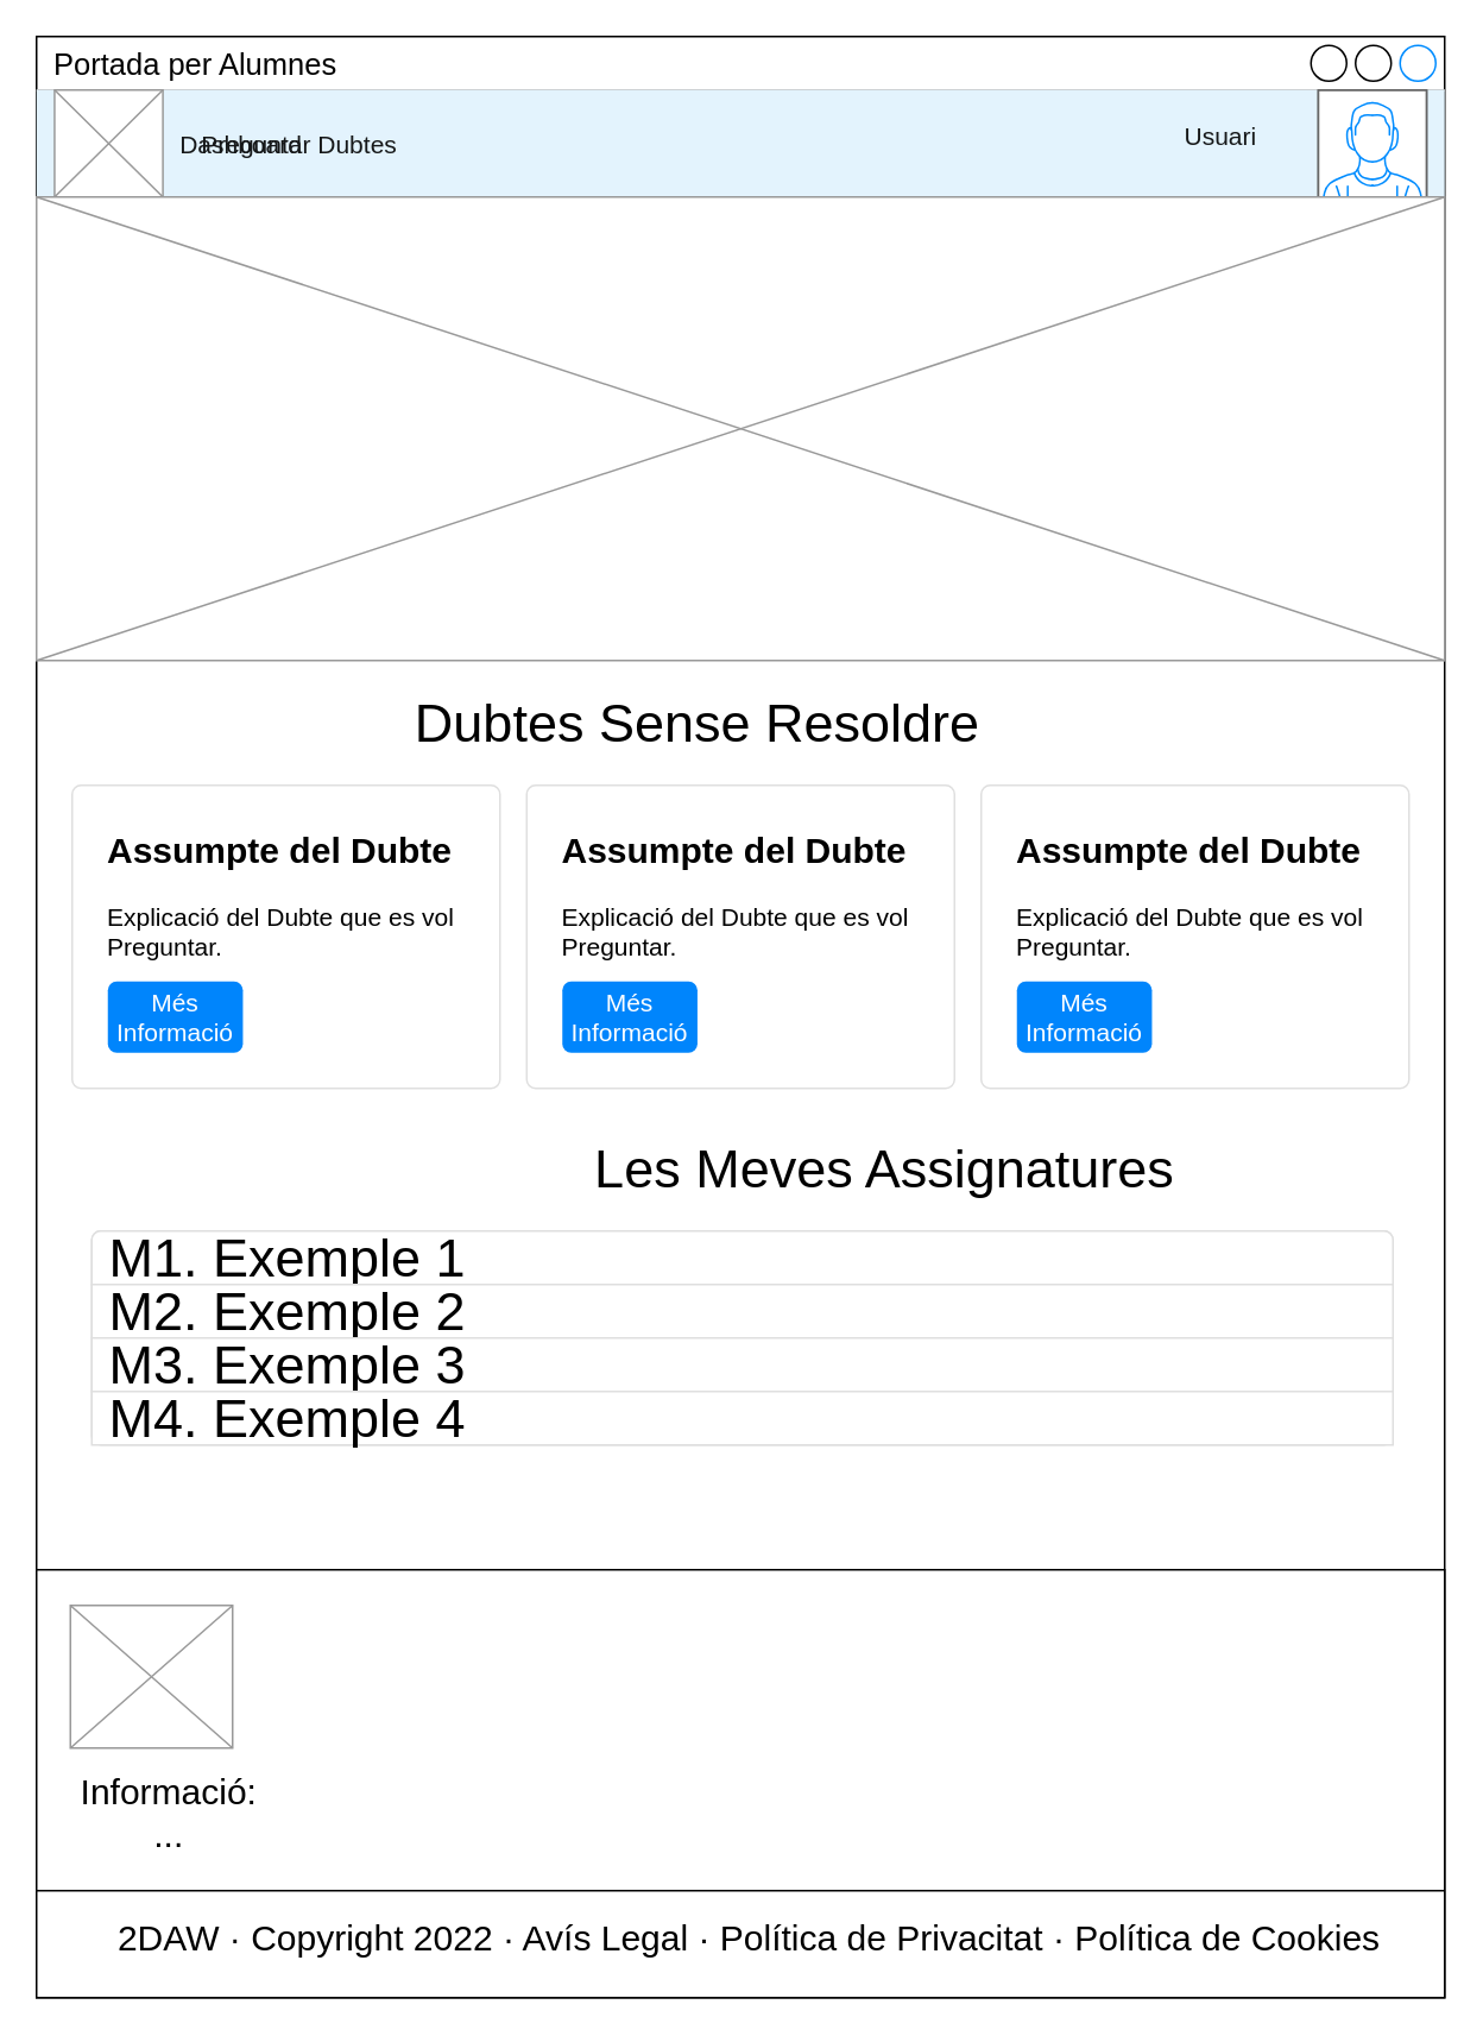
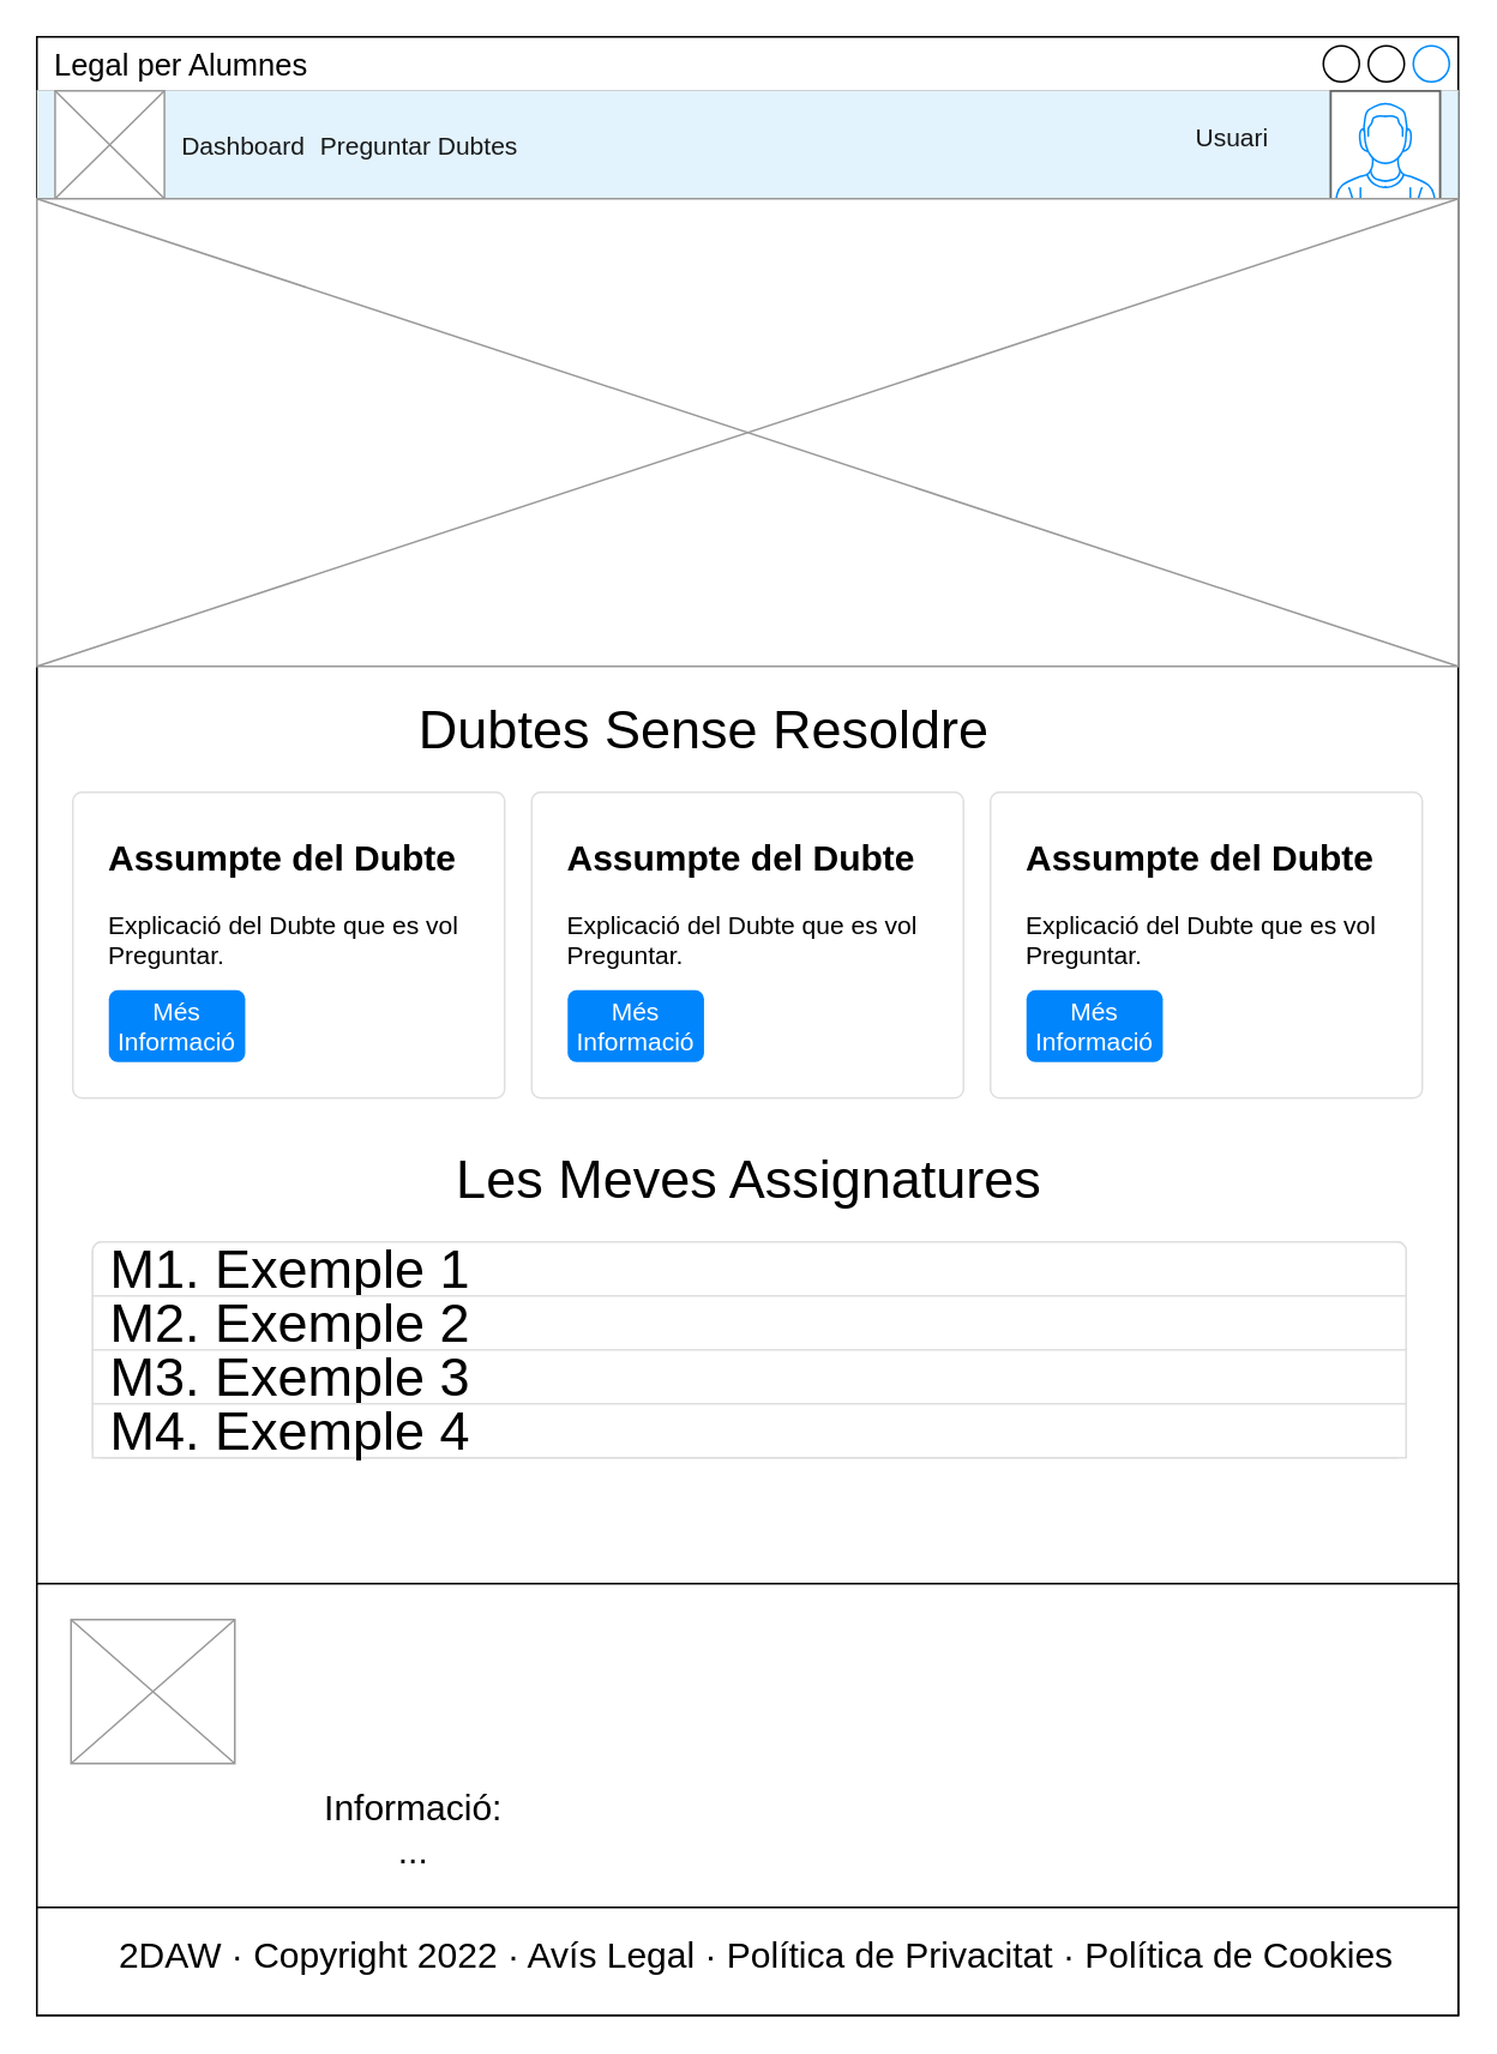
  <mxCell id="0" />
  <mxCell id="1" parent="0" />
- <mxCell id="2" value="Portada per Alumnes" style="strokeWidth=1;shadow=0;dashed=0;align=center;html=1;shape=mxgraph.mockup.containers.window;align=left;verticalAlign=top;spacingLeft=8;strokeColor2=#008cff;strokeColor3=#c4c4c4;mainText=;fontSize=17;labelBackgroundColor=none;" parent="1" vertex="1"><mxGeometry x="20" y="20" width="790" height="1100" as="geometry" /></mxCell>
+ <mxCell id="2" value="Legal per Alumnes" style="strokeWidth=1;shadow=0;dashed=0;align=center;html=1;shape=mxgraph.mockup.containers.window;align=left;verticalAlign=top;spacingLeft=8;strokeColor2=#008cff;strokeColor3=#c4c4c4;mainText=;fontSize=17;labelBackgroundColor=none;" parent="1" vertex="1"><mxGeometry x="20" y="20" width="790" height="1100" as="geometry" /></mxCell>
  <mxCell id="3" value="Navbar" style="html=1;shadow=0;dashed=0;fillColor=#E3F3FD;strokeColor=none;fontSize=16;fontColor=#161819;align=left;spacing=15;" parent="1" vertex="1"><mxGeometry x="20" y="50" width="790" height="60" as="geometry" /></mxCell>
  <mxCell id="4" value="Dashboard" style="fillColor=none;strokeColor=none;fontSize=14;fontColor=#161819;align=center;" parent="3" vertex="1"><mxGeometry width="70" height="40" relative="1" as="geometry"><mxPoint x="80" y="10" as="offset" /></mxGeometry></mxCell>
  <mxCell id="5" value="" style="verticalLabelPosition=bottom;shadow=0;dashed=0;align=center;html=1;verticalAlign=top;strokeWidth=1;shape=mxgraph.mockup.containers.userMale;strokeColor=#666666;strokeColor2=#008cff;" parent="3" vertex="1"><mxGeometry x="719.103" width="60.769" height="60" as="geometry" /></mxCell>
  <mxCell id="6" value="" style="verticalLabelPosition=bottom;shadow=0;dashed=0;align=center;html=1;verticalAlign=top;strokeWidth=1;shape=mxgraph.mockup.graphics.simpleIcon;strokeColor=#999999;" parent="3" vertex="1"><mxGeometry x="10.128" width="60.769" height="60" as="geometry" /></mxCell>
- <mxCell id="7" value="Preguntar Dubtes" style="fillColor=none;strokeColor=none;fontSize=14;fontColor=#161819;align=center;" parent="3" vertex="1"><mxGeometry x="86.923" y="10" width="121.538" height="40" as="geometry" /></mxCell>
+ <mxCell id="7" value="Preguntar Dubtes" style="fillColor=none;strokeColor=none;fontSize=14;fontColor=#161819;align=center;" parent="3" vertex="1"><mxGeometry x="151.923" y="10" width="121.538" height="40" as="geometry" /></mxCell>
  <mxCell id="8" value="Usuari" style="fillColor=none;strokeColor=none;fontSize=14;fontColor=#161819;align=center;" parent="3" vertex="1"><mxGeometry x="635" y="5" width="59.1" height="40" as="geometry" /></mxCell>
  <mxCell id="9" value="" style="verticalLabelPosition=bottom;shadow=0;dashed=0;align=center;html=1;verticalAlign=top;strokeWidth=1;shape=mxgraph.mockup.graphics.simpleIcon;strokeColor=#999999;" parent="1" vertex="1"><mxGeometry x="20" y="110" width="790" height="260" as="geometry" /></mxCell>
  <mxCell id="10" value="" style="rounded=0;whiteSpace=wrap;html=1;fontSize=30;" vertex="1" parent="1"><mxGeometry x="20" y="880" width="790" height="240" as="geometry" /></mxCell>
  <mxCell id="11" value="" style="verticalLabelPosition=bottom;shadow=0;dashed=0;align=center;html=1;verticalAlign=top;strokeWidth=1;shape=mxgraph.mockup.graphics.simpleIcon;strokeColor=#999999;" vertex="1" parent="1"><mxGeometry x="39" y="900" width="91" height="80" as="geometry" /></mxCell>
- <mxCell id="12" value="Informació:&#10;..." style="fontSize=20;align=center;strokeColor=none;" vertex="1" parent="1"><mxGeometry x="39" y="990" width="111" height="50" as="geometry" /></mxCell>
+ <mxCell id="12" value="Informació:&#10;..." style="fontSize=20;align=center;strokeColor=none;" vertex="1" parent="1"><mxGeometry x="174" y="990" width="111" height="50" as="geometry" /></mxCell>
  <mxCell id="13" value="2DAW · Copyright 2022 · Avís Legal · Política de Privacitat · Política de Cookies" style="fontSize=20;align=center;strokeColor=none;" vertex="1" parent="1"><mxGeometry x="80" y="1060" width="680" height="50" as="geometry" /></mxCell>
  <mxCell id="14" value="" style="endArrow=none;html=1;fontSize=20;exitX=0;exitY=0.75;exitDx=0;exitDy=0;entryX=1;entryY=0.75;entryDx=0;entryDy=0;" edge="1" parent="1" source="10" target="10"><mxGeometry width="50" height="50" relative="1" as="geometry"><mxPoint x="160" y="1050" as="sourcePoint" /><mxPoint x="210" y="1000" as="targetPoint" /></mxGeometry></mxCell>
  <mxCell id="15" value="&lt;span style=&quot;font-size: 30px&quot;&gt;Dubtes Sense Resoldre&lt;/span&gt;" style="text;html=1;strokeColor=none;fillColor=none;align=center;verticalAlign=middle;whiteSpace=wrap;rounded=0;" vertex="1" parent="1"><mxGeometry x="206" y="390" width="370" height="30" as="geometry" /></mxCell>
  <mxCell id="16" value="&lt;b&gt;&lt;font style=&quot;font-size: 20px&quot;&gt;Assumpte del Dubte&lt;/font&gt;&lt;/b&gt;&lt;br style=&quot;font-size: 14px&quot;&gt;&lt;br&gt;Explicació del Dubte que es vol Preguntar." style="html=1;shadow=0;dashed=0;shape=mxgraph.bootstrap.rrect;rSize=5;strokeColor=#DFDFDF;html=1;whiteSpace=wrap;fillColor=#FFFFFF;fontColor=#000000;align=left;verticalAlign=top;spacing=20;fontSize=14;" vertex="1" parent="1"><mxGeometry x="40" y="440" width="240" height="170" as="geometry" /></mxCell>
  <mxCell id="17" value="Més Informació" style="html=1;shadow=0;dashed=0;shape=mxgraph.bootstrap.rrect;rSize=5;perimeter=none;whiteSpace=wrap;fillColor=#0085FC;strokeColor=none;fontColor=#ffffff;resizeWidth=1;fontSize=14;" vertex="1" parent="16"><mxGeometry y="1" width="75.789" height="40" relative="1" as="geometry"><mxPoint x="20" y="-60" as="offset" /></mxGeometry></mxCell>
  <mxCell id="18" value="&lt;b&gt;&lt;font style=&quot;font-size: 20px&quot;&gt;Assumpte del Dubte&lt;/font&gt;&lt;/b&gt;&lt;br style=&quot;font-size: 14px&quot;&gt;&lt;br&gt;Explicació del Dubte que es vol Preguntar." style="html=1;shadow=0;dashed=0;shape=mxgraph.bootstrap.rrect;rSize=5;strokeColor=#DFDFDF;html=1;whiteSpace=wrap;fillColor=#FFFFFF;fontColor=#000000;align=left;verticalAlign=top;spacing=20;fontSize=14;" vertex="1" parent="1"><mxGeometry x="295" y="440" width="240" height="170" as="geometry" /></mxCell>
  <mxCell id="19" value="Més Informació" style="html=1;shadow=0;dashed=0;shape=mxgraph.bootstrap.rrect;rSize=5;perimeter=none;whiteSpace=wrap;fillColor=#0085FC;strokeColor=none;fontColor=#ffffff;resizeWidth=1;fontSize=14;" vertex="1" parent="18"><mxGeometry y="1" width="75.789" height="40" relative="1" as="geometry"><mxPoint x="20" y="-60" as="offset" /></mxGeometry></mxCell>
  <mxCell id="20" value="&lt;b&gt;&lt;font style=&quot;font-size: 20px&quot;&gt;Assumpte del Dubte&lt;/font&gt;&lt;/b&gt;&lt;br style=&quot;font-size: 14px&quot;&gt;&lt;br&gt;Explicació del Dubte que es vol Preguntar." style="html=1;shadow=0;dashed=0;shape=mxgraph.bootstrap.rrect;rSize=5;strokeColor=#DFDFDF;html=1;whiteSpace=wrap;fillColor=#FFFFFF;fontColor=#000000;align=left;verticalAlign=top;spacing=20;fontSize=14;" vertex="1" parent="1"><mxGeometry x="550" y="440" width="240" height="170" as="geometry" /></mxCell>
  <mxCell id="21" value="Més Informació" style="html=1;shadow=0;dashed=0;shape=mxgraph.bootstrap.rrect;rSize=5;perimeter=none;whiteSpace=wrap;fillColor=#0085FC;strokeColor=none;fontColor=#ffffff;resizeWidth=1;fontSize=14;" vertex="1" parent="20"><mxGeometry y="1" width="75.789" height="40" relative="1" as="geometry"><mxPoint x="20" y="-60" as="offset" /></mxGeometry></mxCell>
- <mxCell id="22" value="&lt;span style=&quot;font-size: 30px&quot;&gt;Les Meves Assignatures&lt;/span&gt;" style="text;html=1;strokeColor=none;fillColor=none;align=center;verticalAlign=middle;whiteSpace=wrap;rounded=0;" vertex="1" parent="1"><mxGeometry x="311" y="640" width="370" height="30" as="geometry" /></mxCell>
+ <mxCell id="22" value="&lt;span style=&quot;font-size: 30px&quot;&gt;Les Meves Assignatures&lt;/span&gt;" style="text;html=1;strokeColor=none;fillColor=none;align=center;verticalAlign=middle;whiteSpace=wrap;rounded=0;" vertex="1" parent="1"><mxGeometry x="231" y="640" width="370" height="30" as="geometry" /></mxCell>
  <mxCell id="23" value="" style="html=1;shadow=0;dashed=0;shape=mxgraph.bootstrap.rrect;rSize=5;strokeColor=#DFDFDF;html=1;whiteSpace=wrap;fillColor=#FFFFFF;fontColor=#000000;fontSize=30;" vertex="1" parent="1"><mxGeometry x="51" y="690" width="730" height="120" as="geometry" /></mxCell>
  <mxCell id="24" value="M1. Exemple 1" style="strokeColor=inherit;fillColor=inherit;gradientColor=inherit;fontColor=inherit;html=1;shadow=0;dashed=0;shape=mxgraph.bootstrap.topButton;rSize=5;perimeter=none;whiteSpace=wrap;resizeWidth=1;align=left;spacing=10;fontSize=30;" vertex="1" parent="23"><mxGeometry width="730" height="30" relative="1" as="geometry" /></mxCell>
  <mxCell id="25" value="M2. Exemple 2" style="strokeColor=inherit;fillColor=inherit;gradientColor=inherit;fontColor=inherit;html=1;shadow=0;dashed=0;perimeter=none;whiteSpace=wrap;resizeWidth=1;align=left;spacing=10;fontSize=30;" vertex="1" parent="23"><mxGeometry width="730" height="30" relative="1" as="geometry"><mxPoint y="30" as="offset" /></mxGeometry></mxCell>
  <mxCell id="26" value="M3. Exemple 3" style="strokeColor=inherit;fillColor=inherit;gradientColor=inherit;fontColor=inherit;html=1;shadow=0;dashed=0;perimeter=none;whiteSpace=wrap;resizeWidth=1;align=left;spacing=10;fontSize=30;" vertex="1" parent="23"><mxGeometry width="730" height="30" relative="1" as="geometry"><mxPoint y="60" as="offset" /></mxGeometry></mxCell>
  <mxCell id="27" value="M4. Exemple 4" style="strokeColor=inherit;fillColor=inherit;gradientColor=inherit;fontColor=inherit;html=1;shadow=0;dashed=0;perimeter=none;whiteSpace=wrap;resizeWidth=1;align=left;spacing=10;fontSize=30;" vertex="1" parent="23"><mxGeometry width="730" height="30" relative="1" as="geometry"><mxPoint y="90" as="offset" /></mxGeometry></mxCell>
